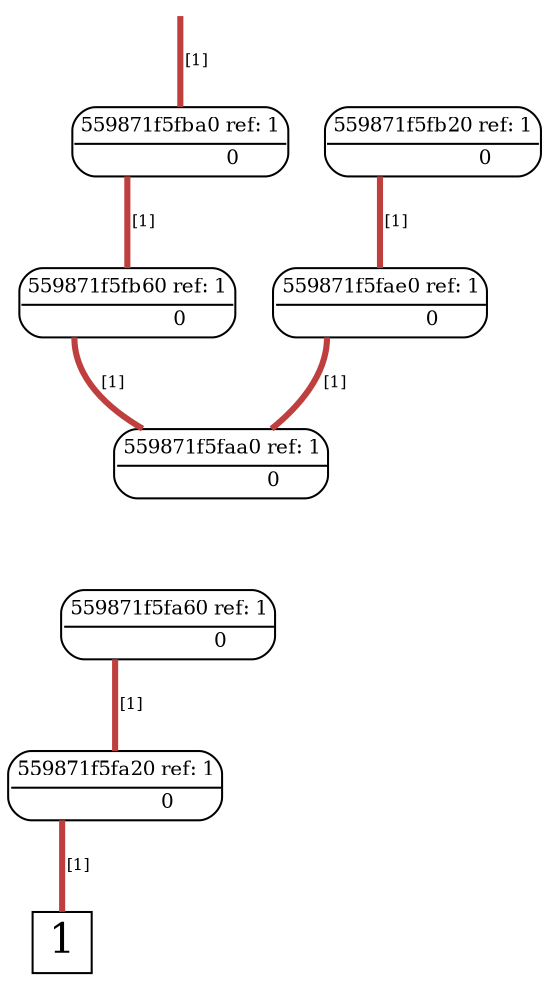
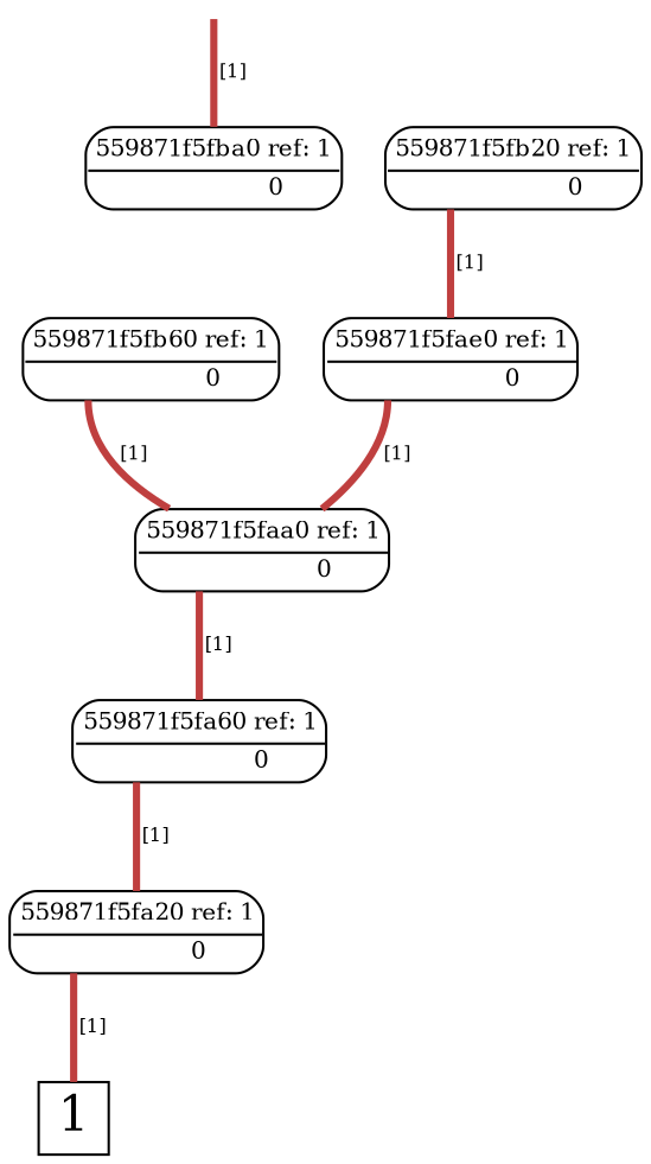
  digraph {
    fontname="DejaVu Serif"
    node [fontname="DejaVu Serif" shape=plain]
    edge [arrowhead=none color="0.000 0.667 0.750" fontname="DejaVu Serif" penwidth=3 tailport="0:s"]
    root [shape=point style=invis]
    n2 [label=<<font point-size="10"><table border="1" cellspacing="0" cellpadding="2" style="rounded"><tr><td colspan="2" border="1" sides="B">559871f5fba0 ref: 1</td></tr><tr><td port="0" href="javascript:;" border="0" tooltip="1"><font color="white">&nbsp;0 </font></td><td port="1" href="javascript:;" border="0" tooltip="0">&nbsp;0 </td></tr></table></font>>]
    n3 [label=<<font point-size="10"><table border="1" cellspacing="0" cellpadding="2" style="rounded"><tr><td colspan="2" border="1" sides="B">559871f5fb60 ref: 1</td></tr><tr><td port="0" href="javascript:;" border="0" tooltip="1"><font color="white">&nbsp;0 </font></td><td port="1" href="javascript:;" border="0" tooltip="0">&nbsp;0 </td></tr></table></font>>]
    n4 [height=0.3 label=<<font point-size="20">1</font>> shape=box width=0.3]
    n5 [label=<<font point-size="10"><table border="1" cellspacing="0" cellpadding="2" style="rounded"><tr><td colspan="2" border="1" sides="B">559871f5faa0 ref: 1</td></tr><tr><td port="0" href="javascript:;" border="0" tooltip="1"><font color="white">&nbsp;0 </font></td><td port="1" href="javascript:;" border="0" tooltip="0">&nbsp;0 </td></tr></table></font>>]
    n6 [label=<<font point-size="10"><table border="1" cellspacing="0" cellpadding="2" style="rounded"><tr><td colspan="2" border="1" sides="B">559871f5fb20 ref: 1</td></tr><tr><td port="0" href="javascript:;" border="0" tooltip="1"><font color="white">&nbsp;0 </font></td><td port="1" href="javascript:;" border="0" tooltip="0">&nbsp;0 </td></tr></table></font>>]
    n7 [label=<<font point-size="10"><table border="1" cellspacing="0" cellpadding="2" style="rounded"><tr><td colspan="2" border="1" sides="B">559871f5fae0 ref: 1</td></tr><tr><td port="0" href="javascript:;" border="0" tooltip="1"><font color="white">&nbsp;0 </font></td><td port="1" href="javascript:;" border="0" tooltip="0">&nbsp;0 </td></tr></table></font>>]
    n8 [label=<<font point-size="10"><table border="1" cellspacing="0" cellpadding="2" style="rounded"><tr><td colspan="2" border="1" sides="B">559871f5fa60 ref: 1</td></tr><tr><td port="0" href="javascript:;" border="0" tooltip="1"><font color="white">&nbsp;0 </font></td><td port="1" href="javascript:;" border="0" tooltip="0">&nbsp;0 </td></tr></table></font>>]
    n9 [label=<<font point-size="10"><table border="1" cellspacing="0" cellpadding="2" style="rounded"><tr><td colspan="2" border="1" sides="B">559871f5fa20 ref: 1</td></tr><tr><td port="0" href="javascript:;" border="0" tooltip="1"><font color="white">&nbsp;0 </font></td><td port="1" href="javascript:;" border="0" tooltip="0">&nbsp;0 </td></tr></table></font>>]
    root -> n2 [label=<<font point-size="8">&nbsp;[1]</font>>]
-   n2 -> n3 [label=<<font point-size="8">&nbsp;[1]</font>>]
    n3 -> n5 [label=<<font point-size="8">&nbsp;[1]</font>>]
+   n5 -> n8 [label=<<font point-size="8">&nbsp;[1]</font>>]
    n6 -> n7 [label=<<font point-size="8">&nbsp;[1]</font>>]
    n7 -> n5 [label=<<font point-size="8">&nbsp;[1]</font>>]
    n8 -> n9 [label=<<font point-size="8">&nbsp;[1]</font>>]
    n9 -> n4 [label=<<font point-size="8">&nbsp;[1]</font>>]
  }
